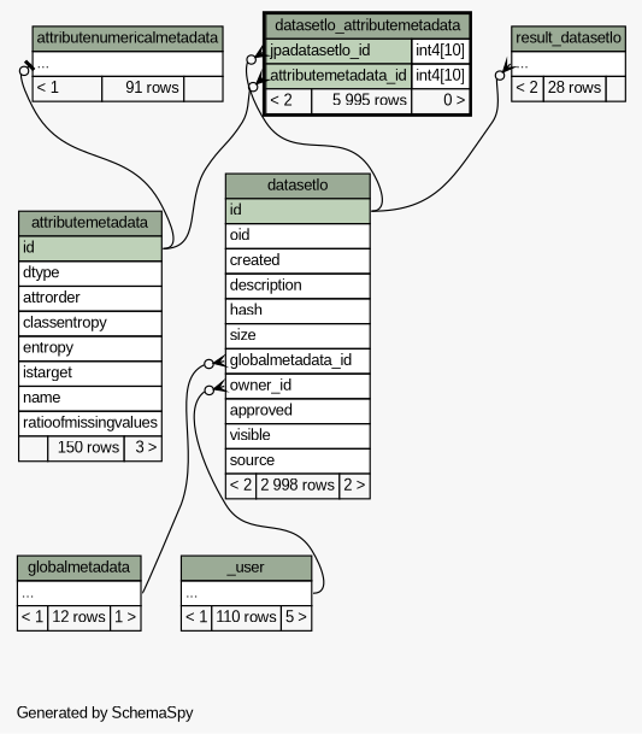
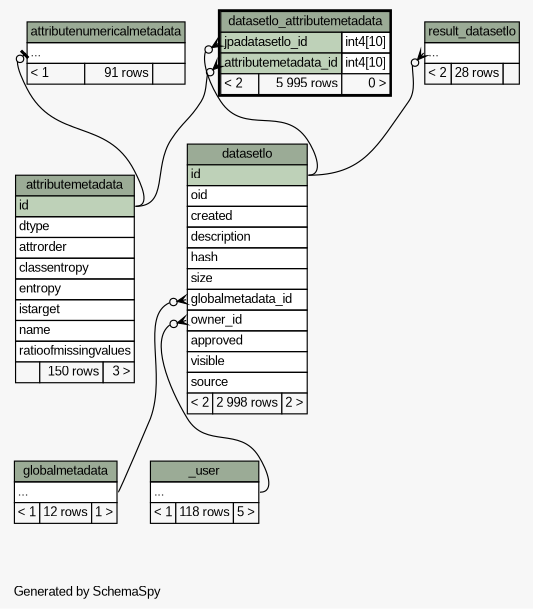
  digraph {
    bgcolor="#f7f7f7"
    fontname="Liberation Sans"
    fontsize=11
    label="\nGenerated by SchemaSpy"
    labeljust=l
    nodesep=0.18
    rankdir=TB
    ranksep=0.46
    node [fontname="Liberation Sans" fontsize=11 shape=plaintext]
    edge [arrowhead=none arrowsize=0.8 arrowtail=crowodot dir=back fontname="Liberation Sans" headport="id:e" tailport="elipses:w"]
    n1 [label=<     <TABLE BORDER="0" CELLBORDER="1" CELLSPACING="0" BGCOLOR="#ffffff">       <TR><TD COLSPAN="3" BGCOLOR="#9bab96" ALIGN="CENTER">attributemetadata</TD></TR>       <TR><TD PORT="id" COLSPAN="3" BGCOLOR="#bed1b8" ALIGN="LEFT">id</TD></TR>       <TR><TD PORT="dtype" COLSPAN="3" ALIGN="LEFT">dtype</TD></TR>       <TR><TD PORT="attrorder" COLSPAN="3" ALIGN="LEFT">attrorder</TD></TR>       <TR><TD PORT="classentropy" COLSPAN="3" ALIGN="LEFT">classentropy</TD></TR>       <TR><TD PORT="entropy" COLSPAN="3" ALIGN="LEFT">entropy</TD></TR>       <TR><TD PORT="istarget" COLSPAN="3" ALIGN="LEFT">istarget</TD></TR>       <TR><TD PORT="name" COLSPAN="3" ALIGN="LEFT">name</TD></TR>       <TR><TD PORT="ratioofmissingvalues" COLSPAN="3" ALIGN="LEFT">ratioofmissingvalues</TD></TR>       <TR><TD ALIGN="LEFT" BGCOLOR="#f7f7f7">  </TD><TD ALIGN="RIGHT" BGCOLOR="#f7f7f7">150 rows</TD><TD ALIGN="RIGHT" BGCOLOR="#f7f7f7">3 &gt;</TD></TR>     </TABLE>>]
    n2 [label=<     <TABLE BORDER="0" CELLBORDER="1" CELLSPACING="0" BGCOLOR="#ffffff">       <TR><TD COLSPAN="3" BGCOLOR="#9bab96" ALIGN="CENTER">attributenumericalmetadata</TD></TR>       <TR><TD PORT="elipses" COLSPAN="3" ALIGN="LEFT">...</TD></TR>       <TR><TD ALIGN="LEFT" BGCOLOR="#f7f7f7">&lt; 1</TD><TD ALIGN="RIGHT" BGCOLOR="#f7f7f7">91 rows</TD><TD ALIGN="RIGHT" BGCOLOR="#f7f7f7">  </TD></TR>     </TABLE>>]
    n3 [label=<     <TABLE BORDER="0" CELLBORDER="1" CELLSPACING="0" BGCOLOR="#ffffff">       <TR><TD COLSPAN="3" BGCOLOR="#9bab96" ALIGN="CENTER">datasetlo</TD></TR>       <TR><TD PORT="id" COLSPAN="3" BGCOLOR="#bed1b8" ALIGN="LEFT">id</TD></TR>       <TR><TD PORT="oid" COLSPAN="3" ALIGN="LEFT">oid</TD></TR>       <TR><TD PORT="created" COLSPAN="3" ALIGN="LEFT">created</TD></TR>       <TR><TD PORT="description" COLSPAN="3" ALIGN="LEFT">description</TD></TR>       <TR><TD PORT="hash" COLSPAN="3" ALIGN="LEFT">hash</TD></TR>       <TR><TD PORT="size" COLSPAN="3" ALIGN="LEFT">size</TD></TR>       <TR><TD PORT="globalmetadata_id" COLSPAN="3" ALIGN="LEFT">globalmetadata_id</TD></TR>       <TR><TD PORT="owner_id" COLSPAN="3" ALIGN="LEFT">owner_id</TD></TR>       <TR><TD PORT="approved" COLSPAN="3" ALIGN="LEFT">approved</TD></TR>       <TR><TD PORT="visible" COLSPAN="3" ALIGN="LEFT">visible</TD></TR>       <TR><TD PORT="source" COLSPAN="3" ALIGN="LEFT">source</TD></TR>       <TR><TD ALIGN="LEFT" BGCOLOR="#f7f7f7">&lt; 2</TD><TD ALIGN="RIGHT" BGCOLOR="#f7f7f7">2 998 rows</TD><TD ALIGN="RIGHT" BGCOLOR="#f7f7f7">2 &gt;</TD></TR>     </TABLE>>]
    n4 [label=<     <TABLE BORDER="0" CELLBORDER="1" CELLSPACING="0" BGCOLOR="#ffffff">       <TR><TD COLSPAN="3" BGCOLOR="#9bab96" ALIGN="CENTER">globalmetadata</TD></TR>       <TR><TD PORT="elipses" COLSPAN="3" ALIGN="LEFT">...</TD></TR>       <TR><TD ALIGN="LEFT" BGCOLOR="#f7f7f7">&lt; 1</TD><TD ALIGN="RIGHT" BGCOLOR="#f7f7f7">12 rows</TD><TD ALIGN="RIGHT" BGCOLOR="#f7f7f7">1 &gt;</TD></TR>     </TABLE>>]
-   n5 [label=<     <TABLE BORDER="0" CELLBORDER="1" CELLSPACING="0" BGCOLOR="#ffffff">       <TR><TD COLSPAN="3" BGCOLOR="#9bab96" ALIGN="CENTER">_user</TD></TR>       <TR><TD PORT="elipses" COLSPAN="3" ALIGN="LEFT">...</TD></TR>       <TR><TD ALIGN="LEFT" BGCOLOR="#f7f7f7">&lt; 1</TD><TD ALIGN="RIGHT" BGCOLOR="#f7f7f7">110 rows</TD><TD ALIGN="RIGHT" BGCOLOR="#f7f7f7">5 &gt;</TD></TR>     </TABLE>>]
+   n5 [label=<     <TABLE BORDER="0" CELLBORDER="1" CELLSPACING="0" BGCOLOR="#ffffff">       <TR><TD COLSPAN="3" BGCOLOR="#9bab96" ALIGN="CENTER">_user</TD></TR>       <TR><TD PORT="elipses" COLSPAN="3" ALIGN="LEFT">...</TD></TR>       <TR><TD ALIGN="LEFT" BGCOLOR="#f7f7f7">&lt; 1</TD><TD ALIGN="RIGHT" BGCOLOR="#f7f7f7">118 rows</TD><TD ALIGN="RIGHT" BGCOLOR="#f7f7f7">5 &gt;</TD></TR>     </TABLE>>]
    n6 [label=<     <TABLE BORDER="2" CELLBORDER="1" CELLSPACING="0" BGCOLOR="#ffffff">       <TR><TD COLSPAN="3" BGCOLOR="#9bab96" ALIGN="CENTER">datasetlo_attributemetadata</TD></TR>       <TR><TD PORT="jpadatasetlo_id" COLSPAN="2" BGCOLOR="#bed1b8" ALIGN="LEFT">jpadatasetlo_id</TD><TD PORT="jpadatasetlo_id.type" ALIGN="LEFT">int4[10]</TD></TR>       <TR><TD PORT="attributemetadata_id" COLSPAN="2" BGCOLOR="#bed1b8" ALIGN="LEFT">attributemetadata_id</TD><TD PORT="attributemetadata_id.type" ALIGN="LEFT">int4[10]</TD></TR>       <TR><TD ALIGN="LEFT" BGCOLOR="#f7f7f7">&lt; 2</TD><TD ALIGN="RIGHT" BGCOLOR="#f7f7f7">5 995 rows</TD><TD ALIGN="RIGHT" BGCOLOR="#f7f7f7">0 &gt;</TD></TR>     </TABLE>>]
    n7 [label=<     <TABLE BORDER="0" CELLBORDER="1" CELLSPACING="0" BGCOLOR="#ffffff">       <TR><TD COLSPAN="3" BGCOLOR="#9bab96" ALIGN="CENTER">result_datasetlo</TD></TR>       <TR><TD PORT="elipses" COLSPAN="3" ALIGN="LEFT">...</TD></TR>       <TR><TD ALIGN="LEFT" BGCOLOR="#f7f7f7">&lt; 2</TD><TD ALIGN="RIGHT" BGCOLOR="#f7f7f7">28 rows</TD><TD ALIGN="RIGHT" BGCOLOR="#f7f7f7">  </TD></TR>     </TABLE>>]
    n2 -> n1 [arrowtail=teeodot]
    n3 -> n4 [headport="elipses:e" tailport="globalmetadata_id:w"]
    n3 -> n5 [headport="elipses:e" tailport="owner_id:w"]
    n6 -> n1 [tailport="attributemetadata_id:w"]
    n6 -> n3 [tailport="jpadatasetlo_id:w"]
    n7 -> n3
  }
